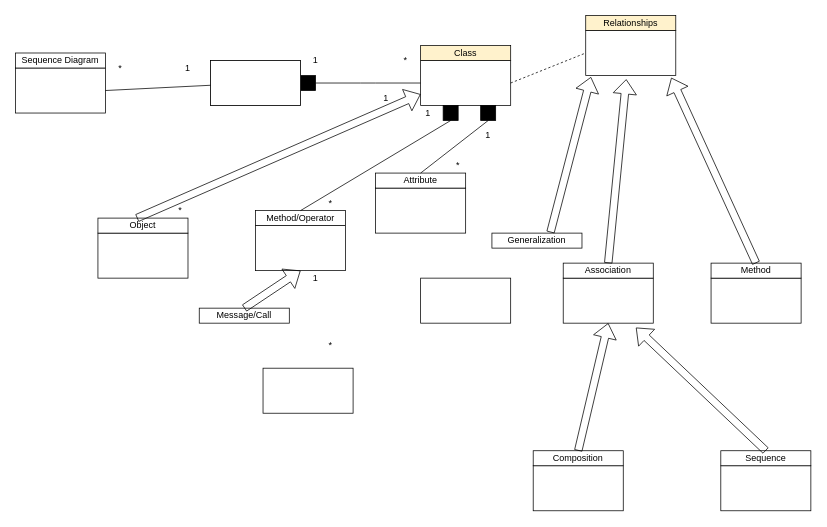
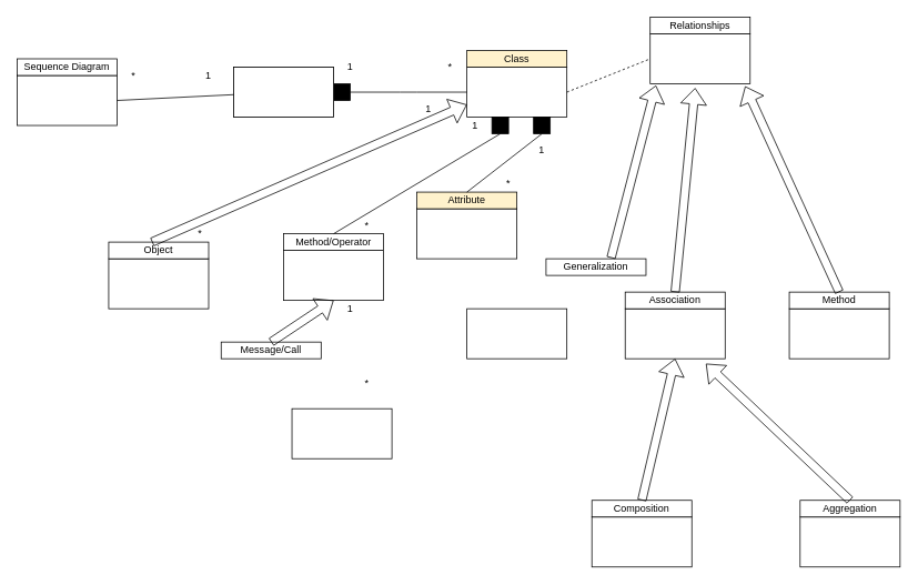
  <mxCell id="0" />
  <mxCell id="1" parent="0" />
  <mxCell id="2" value="" style="rounded=0;whiteSpace=wrap;html=1;" vertex="1" parent="1"><mxGeometry x="280" y="80" width="120" height="60" as="geometry" /></mxCell>
  <mxCell id="3" value="" style="rounded=0;whiteSpace=wrap;html=1;" vertex="1" parent="1"><mxGeometry x="560" y="80" width="120" height="60" as="geometry" /></mxCell>
  <mxCell id="4" value="Class" style="rounded=0;whiteSpace=wrap;html=1;fillColor=#fff2cc;" vertex="1" parent="1"><mxGeometry x="560" y="60" width="120" height="20" as="geometry" /></mxCell>
  <mxCell id="5" value="" style="endArrow=none;html=1;entryX=0;entryY=0.5;entryDx=0;entryDy=0;exitX=1;exitY=0.5;exitDx=0;exitDy=0;" edge="1" parent="1" source="6" target="3"><mxGeometry width="50" height="50" relative="1" as="geometry"><mxPoint x="490" y="110" as="sourcePoint" /><mxPoint x="590" y="320" as="targetPoint" /><Array as="points"><mxPoint x="490" y="110" /></Array></mxGeometry></mxCell>
  <mxCell id="6" value="" style="whiteSpace=wrap;html=1;aspect=fixed;fillColor=#000000;" vertex="1" parent="1"><mxGeometry x="400" y="100" width="20" height="20" as="geometry" /></mxCell>
  <mxCell id="7" value="" style="rounded=0;whiteSpace=wrap;html=1;" vertex="1" parent="1"><mxGeometry x="340" y="300" width="120" height="60" as="geometry" /></mxCell>
  <mxCell id="8" value="Method/Operator" style="rounded=0;whiteSpace=wrap;html=1;" vertex="1" parent="1"><mxGeometry x="340" y="280" width="120" height="20" as="geometry" /></mxCell>
  <mxCell id="9" value="" style="endArrow=none;html=1;entryX=0.5;entryY=0;entryDx=0;entryDy=0;exitX=0.5;exitY=1;exitDx=0;exitDy=0;" edge="1" parent="1" source="10" target="8"><mxGeometry width="50" height="50" relative="1" as="geometry"><mxPoint x="480" y="190" as="sourcePoint" /><mxPoint x="560" y="110" as="targetPoint" /><Array as="points" /></mxGeometry></mxCell>
  <mxCell id="10" value="" style="whiteSpace=wrap;html=1;aspect=fixed;fillColor=#000000;" vertex="1" parent="1"><mxGeometry x="590" y="140" width="20" height="20" as="geometry" /></mxCell>
  <mxCell id="11" value="" style="rounded=0;whiteSpace=wrap;html=1;" vertex="1" parent="1"><mxGeometry x="500" y="250" width="120" height="60" as="geometry" /></mxCell>
- <mxCell id="12" value="Attribute" style="rounded=0;whiteSpace=wrap;html=1;" vertex="1" parent="1"><mxGeometry x="500" y="230" width="120" height="20" as="geometry" /></mxCell>
+ <mxCell id="12" value="Attribute" style="rounded=0;whiteSpace=wrap;html=1;fillColor=#fff2cc;" vertex="1" parent="1"><mxGeometry x="500" y="230" width="120" height="20" as="geometry" /></mxCell>
  <mxCell id="13" value="" style="whiteSpace=wrap;html=1;aspect=fixed;fillColor=#000000;" vertex="1" parent="1"><mxGeometry x="640" y="140" width="20" height="20" as="geometry" /></mxCell>
  <mxCell id="14" value="" style="endArrow=none;html=1;entryX=0.5;entryY=1;entryDx=0;entryDy=0;exitX=0.5;exitY=0;exitDx=0;exitDy=0;" edge="1" parent="1" source="12" target="13"><mxGeometry width="50" height="50" relative="1" as="geometry"><mxPoint x="540" y="370" as="sourcePoint" /><mxPoint x="590" y="320" as="targetPoint" /></mxGeometry></mxCell>
  <mxCell id="15" value="" style="rounded=0;whiteSpace=wrap;html=1;" vertex="1" parent="1"><mxGeometry x="780" y="40" width="120" height="60" as="geometry" /></mxCell>
- <mxCell id="16" value="Relationships" style="rounded=0;whiteSpace=wrap;html=1;fillColor=#fff2cc;" vertex="1" parent="1"><mxGeometry x="780" y="20" width="120" height="20" as="geometry" /></mxCell>
+ <mxCell id="16" value="Relationships" style="rounded=0;whiteSpace=wrap;html=1;" vertex="1" parent="1"><mxGeometry x="780" y="20" width="120" height="20" as="geometry" /></mxCell>
  <mxCell id="17" value="" style="endArrow=none;dashed=1;html=1;entryX=0;entryY=0.5;entryDx=0;entryDy=0;exitX=1;exitY=0.5;exitDx=0;exitDy=0;" edge="1" parent="1" source="3" target="15"><mxGeometry width="50" height="50" relative="1" as="geometry"><mxPoint x="490" y="110" as="sourcePoint" /><mxPoint x="590" y="320" as="targetPoint" /></mxGeometry></mxCell>
  <mxCell id="18" value="" style="rounded=0;whiteSpace=wrap;html=1;" vertex="1" parent="1"><mxGeometry x="560" y="370" width="120" height="60" as="geometry" /></mxCell>
  <mxCell id="19" value="Generalization" style="rounded=0;whiteSpace=wrap;html=1;" vertex="1" parent="1"><mxGeometry x="655" y="310" width="120" height="20" as="geometry" /></mxCell>
  <mxCell id="20" value="" style="rounded=0;whiteSpace=wrap;html=1;" vertex="1" parent="1"><mxGeometry x="947" y="370" width="120" height="60" as="geometry" /></mxCell>
  <mxCell id="21" value="Method" style="rounded=0;whiteSpace=wrap;html=1;" vertex="1" parent="1"><mxGeometry x="947" y="350" width="120" height="20" as="geometry" /></mxCell>
  <mxCell id="22" value="" style="rounded=0;whiteSpace=wrap;html=1;" vertex="1" parent="1"><mxGeometry x="750" y="370" width="120" height="60" as="geometry" /></mxCell>
  <mxCell id="23" value="Association" style="rounded=0;whiteSpace=wrap;html=1;" vertex="1" parent="1"><mxGeometry x="750" y="350" width="120" height="20" as="geometry" /></mxCell>
  <mxCell id="24" value="*" style="text;html=1;strokeColor=none;fillColor=none;align=center;verticalAlign=middle;whiteSpace=wrap;rounded=0;" vertex="1" parent="1"><mxGeometry x="520" y="70" width="40" height="20" as="geometry" /></mxCell>
  <mxCell id="25" value="1" style="text;html=1;strokeColor=none;fillColor=none;align=center;verticalAlign=middle;whiteSpace=wrap;rounded=0;" vertex="1" parent="1"><mxGeometry x="400" y="70" width="40" height="20" as="geometry" /></mxCell>
  <mxCell id="26" value="*" style="text;html=1;strokeColor=none;fillColor=none;align=center;verticalAlign=middle;whiteSpace=wrap;rounded=0;" vertex="1" parent="1"><mxGeometry x="420" y="260" width="40" height="20" as="geometry" /></mxCell>
  <mxCell id="27" value="*" style="text;html=1;strokeColor=none;fillColor=none;align=center;verticalAlign=middle;whiteSpace=wrap;rounded=0;" vertex="1" parent="1"><mxGeometry x="590" y="210" width="40" height="20" as="geometry" /></mxCell>
  <mxCell id="28" value="1" style="text;html=1;strokeColor=none;fillColor=none;align=center;verticalAlign=middle;whiteSpace=wrap;rounded=0;" vertex="1" parent="1"><mxGeometry x="550" y="140" width="40" height="20" as="geometry" /></mxCell>
  <mxCell id="29" value="1" style="text;html=1;strokeColor=none;fillColor=none;align=center;verticalAlign=middle;whiteSpace=wrap;rounded=0;" vertex="1" parent="1"><mxGeometry x="630" y="170" width="40" height="20" as="geometry" /></mxCell>
  <mxCell id="30" value="" style="rounded=0;whiteSpace=wrap;html=1;" vertex="1" parent="1"><mxGeometry x="960" y="620" width="120" height="60" as="geometry" /></mxCell>
- <mxCell id="31" value="Sequence" style="rounded=0;whiteSpace=wrap;html=1;" vertex="1" parent="1"><mxGeometry x="960" y="600" width="120" height="20" as="geometry" /></mxCell>
+ <mxCell id="31" value="Aggregation" style="rounded=0;whiteSpace=wrap;html=1;" vertex="1" parent="1"><mxGeometry x="960" y="600" width="120" height="20" as="geometry" /></mxCell>
  <mxCell id="32" value="" style="rounded=0;whiteSpace=wrap;html=1;" vertex="1" parent="1"><mxGeometry x="710" y="620" width="120" height="60" as="geometry" /></mxCell>
  <mxCell id="33" value="Composition" style="rounded=0;whiteSpace=wrap;html=1;" vertex="1" parent="1"><mxGeometry x="710" y="600" width="120" height="20" as="geometry" /></mxCell>
  <mxCell id="34" value="" style="rounded=0;whiteSpace=wrap;html=1;" vertex="1" parent="1"><mxGeometry x="280" y="80" width="120" height="60" as="geometry" /></mxCell>
  <mxCell id="35" value="" style="rounded=0;whiteSpace=wrap;html=1;" vertex="1" parent="1"><mxGeometry x="20" y="90" width="120" height="60" as="geometry" /></mxCell>
  <mxCell id="36" value="Sequence Diagram" style="rounded=0;whiteSpace=wrap;html=1;" vertex="1" parent="1"><mxGeometry x="20" y="70" width="120" height="20" as="geometry" /></mxCell>
  <mxCell id="37" value="" style="endArrow=none;html=1;exitX=1;exitY=0.5;exitDx=0;exitDy=0;" edge="1" parent="1" source="35" target="34"><mxGeometry width="50" height="50" relative="1" as="geometry"><mxPoint x="350" y="370" as="sourcePoint" /><mxPoint x="400" y="320" as="targetPoint" /></mxGeometry></mxCell>
  <mxCell id="38" value="1" style="text;html=1;strokeColor=none;fillColor=none;align=center;verticalAlign=middle;whiteSpace=wrap;rounded=0;" vertex="1" parent="1"><mxGeometry x="230" y="80" width="40" height="20" as="geometry" /></mxCell>
  <mxCell id="39" value="*" style="text;html=1;strokeColor=none;fillColor=none;align=center;verticalAlign=middle;whiteSpace=wrap;rounded=0;" vertex="1" parent="1"><mxGeometry x="140" y="80" width="40" height="20" as="geometry" /></mxCell>
  <mxCell id="40" value="" style="rounded=0;whiteSpace=wrap;html=1;" vertex="1" parent="1"><mxGeometry x="130" y="310" width="120" height="60" as="geometry" /></mxCell>
  <mxCell id="41" value="Object" style="rounded=0;whiteSpace=wrap;html=1;" vertex="1" parent="1"><mxGeometry x="130" y="290" width="120" height="20" as="geometry" /></mxCell>
  <mxCell id="42" value="" style="shape=flexArrow;endArrow=classic;html=1;exitX=0.433;exitY=0;exitDx=0;exitDy=0;exitPerimeter=0;entryX=0;entryY=0.75;entryDx=0;entryDy=0;" edge="1" parent="1" source="41" target="3"><mxGeometry width="50" height="50" relative="1" as="geometry"><mxPoint x="430" y="370" as="sourcePoint" /><mxPoint x="480" y="320" as="targetPoint" /></mxGeometry></mxCell>
  <mxCell id="43" value="*" style="text;html=1;strokeColor=none;fillColor=none;align=center;verticalAlign=middle;whiteSpace=wrap;rounded=0;" vertex="1" parent="1"><mxGeometry x="220" y="270" width="40" height="20" as="geometry" /></mxCell>
  <mxCell id="44" value="1" style="text;html=1;strokeColor=none;fillColor=none;align=center;verticalAlign=middle;whiteSpace=wrap;rounded=0;" vertex="1" parent="1"><mxGeometry x="494" y="120" width="40" height="20" as="geometry" /></mxCell>
  <mxCell id="45" value="" style="rounded=0;whiteSpace=wrap;html=1;" vertex="1" parent="1"><mxGeometry x="350" y="490" width="120" height="60" as="geometry" /></mxCell>
  <mxCell id="46" value="Message/Call" style="rounded=0;whiteSpace=wrap;html=1;" vertex="1" parent="1"><mxGeometry x="265" y="410" width="120" height="20" as="geometry" /></mxCell>
  <mxCell id="47" value="" style="shape=flexArrow;endArrow=classic;html=1;exitX=0.5;exitY=0;exitDx=0;exitDy=0;entryX=0.5;entryY=1;entryDx=0;entryDy=0;" edge="1" parent="1" source="46" target="7"><mxGeometry width="50" height="50" relative="1" as="geometry"><mxPoint x="430" y="370" as="sourcePoint" /><mxPoint x="480" y="320" as="targetPoint" /></mxGeometry></mxCell>
  <mxCell id="48" value="1" style="text;html=1;strokeColor=none;fillColor=none;align=center;verticalAlign=middle;whiteSpace=wrap;rounded=0;" vertex="1" parent="1"><mxGeometry x="400" y="360" width="40" height="20" as="geometry" /></mxCell>
  <mxCell id="49" value="*" style="text;html=1;strokeColor=none;fillColor=none;align=center;verticalAlign=middle;whiteSpace=wrap;rounded=0;" vertex="1" parent="1"><mxGeometry x="420" y="450" width="40" height="20" as="geometry" /></mxCell>
  <mxCell id="50" value="" style="shape=flexArrow;endArrow=classic;html=1;exitX=0.65;exitY=-0.05;exitDx=0;exitDy=0;exitPerimeter=0;entryX=0.058;entryY=1.033;entryDx=0;entryDy=0;entryPerimeter=0;" edge="1" parent="1" source="19" target="15"><mxGeometry width="50" height="50" relative="1" as="geometry"><mxPoint x="750" y="370" as="sourcePoint" /><mxPoint x="800" y="320" as="targetPoint" /></mxGeometry></mxCell>
  <mxCell id="51" value="" style="shape=flexArrow;endArrow=classic;html=1;exitX=0.5;exitY=0;exitDx=0;exitDy=0;entryX=0.45;entryY=1.083;entryDx=0;entryDy=0;entryPerimeter=0;" edge="1" parent="1" source="23" target="15"><mxGeometry width="50" height="50" relative="1" as="geometry"><mxPoint x="648" y="359" as="sourcePoint" /><mxPoint x="796.96" y="111.98" as="targetPoint" /></mxGeometry></mxCell>
  <mxCell id="52" value="" style="shape=flexArrow;endArrow=classic;html=1;exitX=0.5;exitY=0;exitDx=0;exitDy=0;entryX=0.95;entryY=1.05;entryDx=0;entryDy=0;entryPerimeter=0;" edge="1" parent="1" source="21" target="15"><mxGeometry width="50" height="50" relative="1" as="geometry"><mxPoint x="820" y="360" as="sourcePoint" /><mxPoint x="844" y="114.98" as="targetPoint" /></mxGeometry></mxCell>
  <mxCell id="53" value="" style="shape=flexArrow;endArrow=classic;html=1;exitX=0.5;exitY=0;exitDx=0;exitDy=0;entryX=0.5;entryY=1;entryDx=0;entryDy=0;" edge="1" parent="1" source="33" target="22"><mxGeometry width="50" height="50" relative="1" as="geometry"><mxPoint x="750" y="370" as="sourcePoint" /><mxPoint x="800" y="320" as="targetPoint" /></mxGeometry></mxCell>
  <mxCell id="54" value="" style="shape=flexArrow;endArrow=classic;html=1;exitX=0.5;exitY=0;exitDx=0;exitDy=0;entryX=0.808;entryY=1.1;entryDx=0;entryDy=0;entryPerimeter=0;" edge="1" parent="1" source="31" target="22"><mxGeometry width="50" height="50" relative="1" as="geometry"><mxPoint x="780" y="610" as="sourcePoint" /><mxPoint x="820" y="440" as="targetPoint" /></mxGeometry></mxCell>
